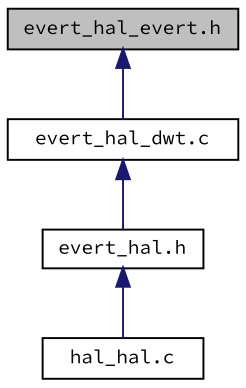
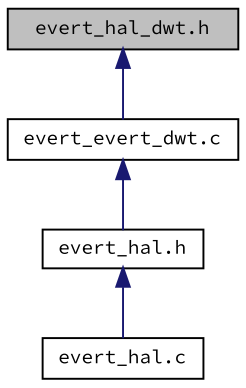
  digraph {
    fontname="Source Code Pro"
    node [color=black fillcolor=white fontname="Source Code Pro" fontsize=10 shape=record style=filled]
    edge [color=midnightblue dir=back fontname="Source Code Pro" fontsize=10 labelfontname=Helvetica labelfontsize=10 style=solid]
-   n1 [fillcolor=grey75 fontcolor=black height=0.2 label="evert_hal_evert.h" width=0.4]
-   n2 [height=0.2 label="evert_hal_dwt.c" width=0.4]
+   n1 [fillcolor=grey75 fontcolor=black height=0.2 label="evert_hal_dwt.h" width=0.4]
+   n2 [height=0.2 label="evert_evert_dwt.c" width=0.4]
    n3 [height=0.2 label="evert_hal.h" width=0.4]
-   n4 [height=0.2 label="hal_hal.c" width=0.4]
+   n4 [height=0.2 label="evert_hal.c" width=0.4]
    n1 -> n2
    n2 -> n3
    n3 -> n4
  }
